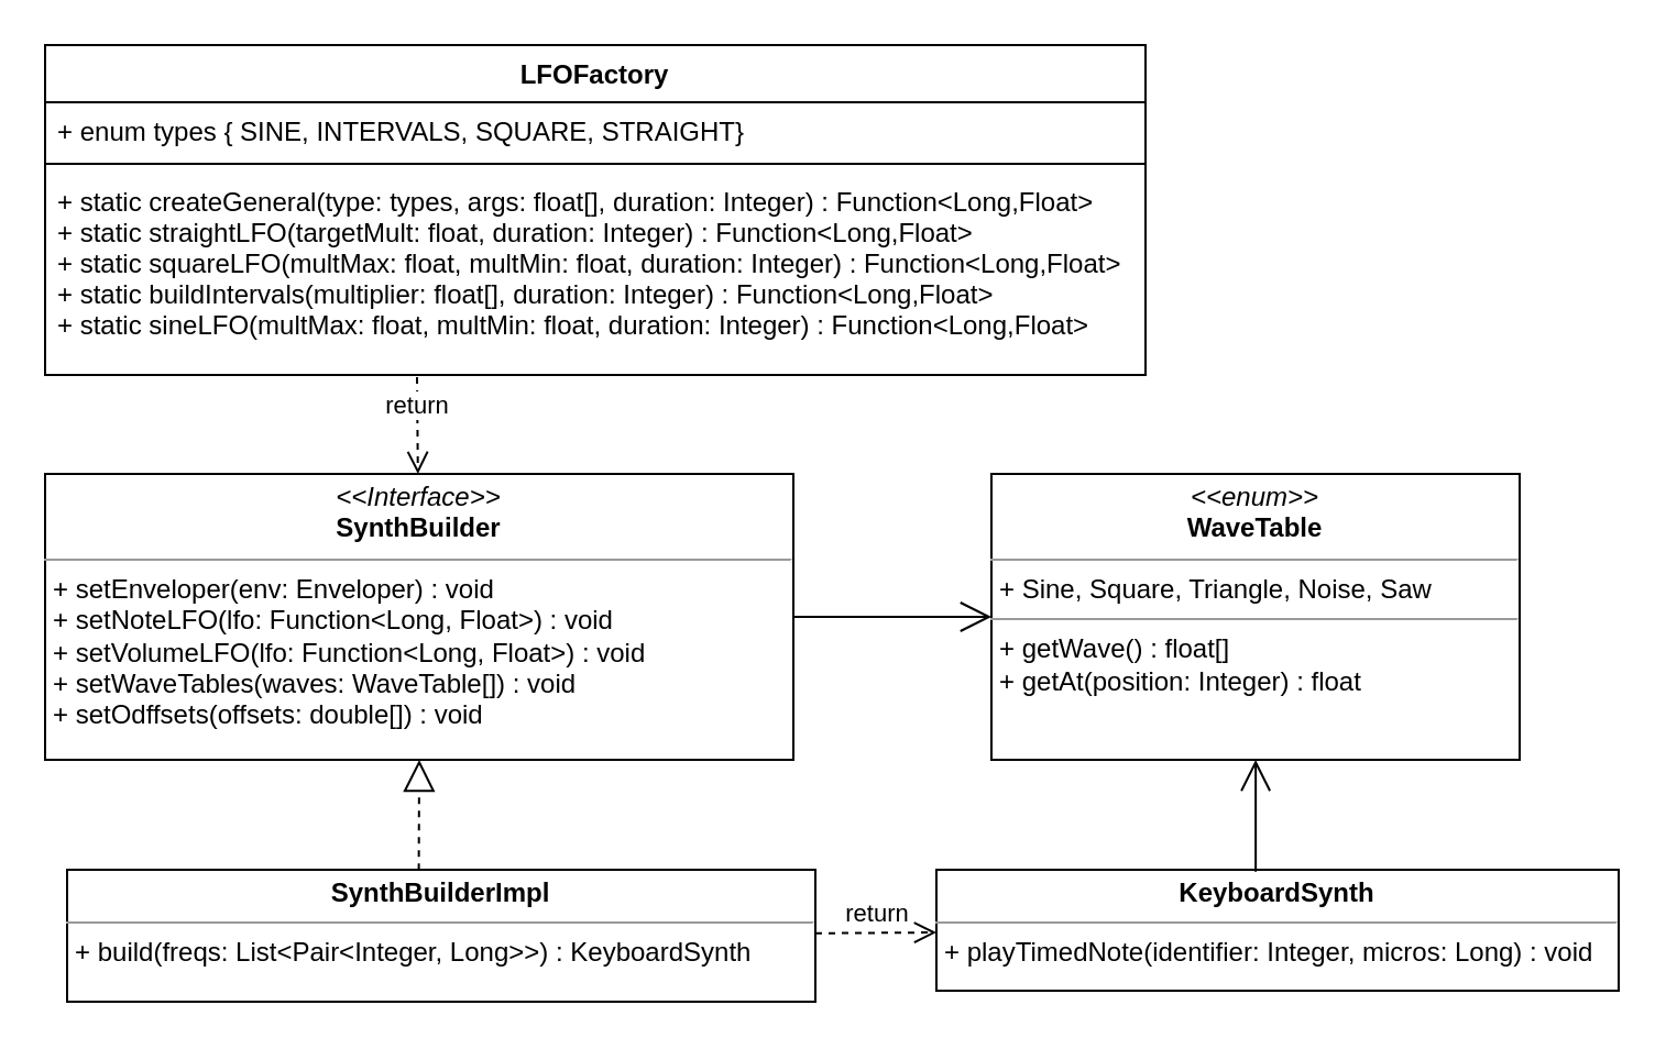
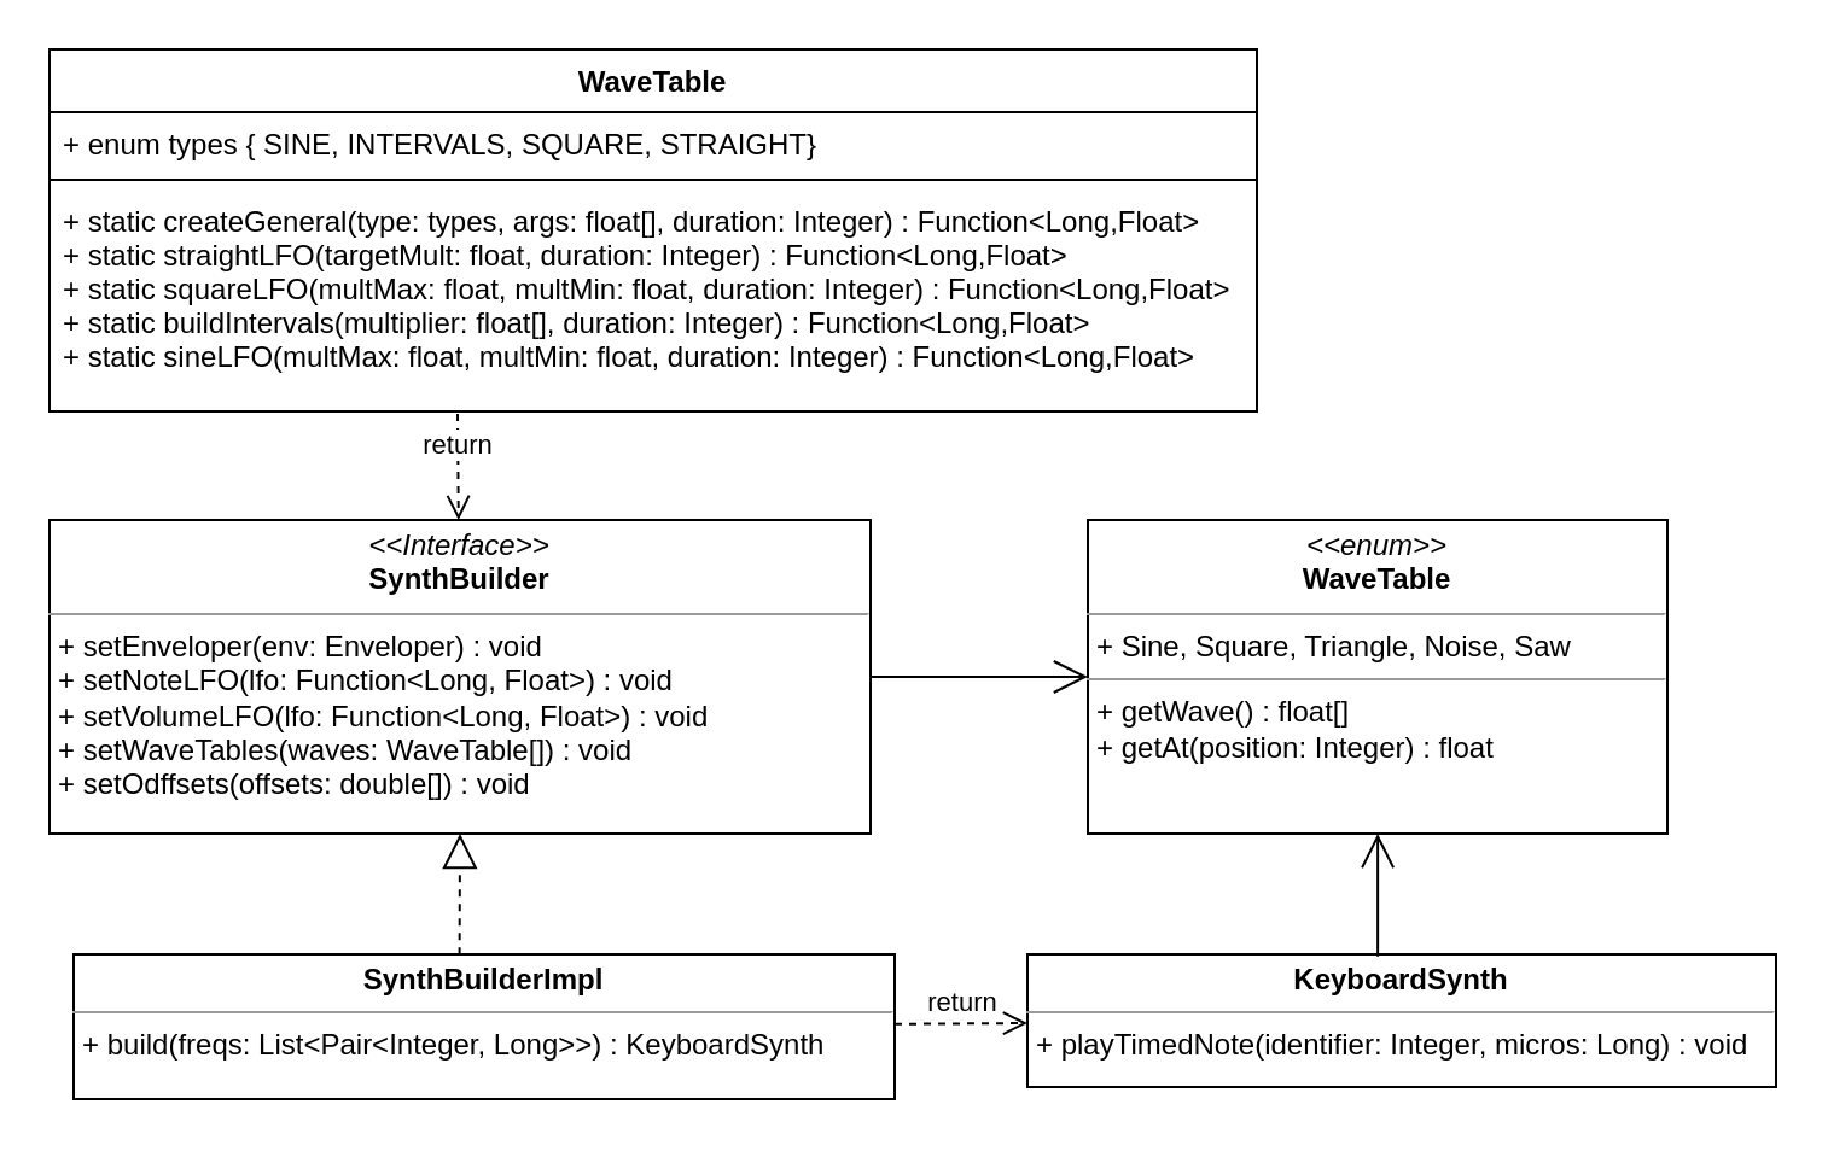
  <mxCell id="0" />
  <mxCell id="1" parent="0" />
  <mxCell id="2" value="&lt;p style=&quot;margin: 0px ; margin-top: 4px ; text-align: center&quot;&gt;&lt;i&gt;&amp;lt;&amp;lt;Interface&amp;gt;&amp;gt;&lt;/i&gt;&lt;br&gt;&lt;b&gt;SynthBuilder&lt;/b&gt;&lt;/p&gt;&lt;hr size=&quot;1&quot;&gt;&lt;p style=&quot;margin: 0px 0px 0px 4px&quot;&gt;+ setEnveloper(env: Enveloper) : void&lt;br&gt;&lt;/p&gt;&lt;p style=&quot;margin: 0px 0px 0px 4px&quot;&gt;+ setNoteLFO(lfo: Function&amp;lt;Long, Float&amp;gt;) : void&lt;/p&gt;&lt;p style=&quot;margin: 0px 0px 0px 4px&quot;&gt;+ setVolumeLFO(lfo: Function&amp;lt;Long, Float&amp;gt;) : void&lt;/p&gt;&lt;p style=&quot;margin: 0px 0px 0px 4px&quot;&gt;+ setWaveTables(waves: WaveTable[]) : void&lt;/p&gt;&lt;p style=&quot;margin: 0px 0px 0px 4px&quot;&gt;+ setOdffsets(offsets: double[]) : void&lt;/p&gt;" style="verticalAlign=top;align=left;overflow=fill;fontSize=12;fontFamily=Helvetica;html=1;" vertex="1" parent="1"><mxGeometry x="20" y="215" width="340" height="130" as="geometry" /></mxCell>
- <mxCell id="3" value="LFOFactory" style="swimlane;fontStyle=1;align=center;verticalAlign=top;childLayout=stackLayout;horizontal=1;startSize=26;horizontalStack=0;resizeParent=1;resizeParentMax=0;resizeLast=0;collapsible=1;marginBottom=0;" vertex="1" parent="1"><mxGeometry x="20" y="20" width="500" height="150" as="geometry" /></mxCell>
+ <mxCell id="3" value="WaveTable" style="swimlane;fontStyle=1;align=center;verticalAlign=top;childLayout=stackLayout;horizontal=1;startSize=26;horizontalStack=0;resizeParent=1;resizeParentMax=0;resizeLast=0;collapsible=1;marginBottom=0;" vertex="1" parent="1"><mxGeometry x="20" y="20" width="500" height="150" as="geometry" /></mxCell>
  <mxCell id="4" value="+ enum types { SINE, INTERVALS, SQUARE, STRAIGHT}" style="text;strokeColor=none;fillColor=none;align=left;verticalAlign=top;spacingLeft=4;spacingRight=4;overflow=hidden;rotatable=0;points=[[0,0.5],[1,0.5]];portConstraint=eastwest;" vertex="1" parent="3"><mxGeometry y="26" width="500" height="24" as="geometry" /></mxCell>
  <mxCell id="5" value="" style="line;strokeWidth=1;fillColor=none;align=left;verticalAlign=middle;spacingTop=-1;spacingLeft=3;spacingRight=3;rotatable=0;labelPosition=right;points=[];portConstraint=eastwest;" vertex="1" parent="3"><mxGeometry y="50" width="500" height="8" as="geometry" /></mxCell>
  <mxCell id="6" value="+ static createGeneral(type: types, args: float[], duration: Integer) : Function&lt;Long,Float&gt;&#10;+ static straightLFO(targetMult: float, duration: Integer) : Function&lt;Long,Float&gt;&#10;+ static squareLFO(multMax: float, multMin: float, duration: Integer) : Function&lt;Long,Float&gt;&#10;+ static buildIntervals(multiplier: float[], duration: Integer) : Function&lt;Long,Float&gt;&#10;+ static sineLFO(multMax: float, multMin: float, duration: Integer) : Function&lt;Long,Float&gt;" style="text;strokeColor=none;fillColor=none;align=left;verticalAlign=top;spacingLeft=4;spacingRight=4;overflow=hidden;rotatable=0;points=[[0,0.5],[1,0.5]];portConstraint=eastwest;" vertex="1" parent="3"><mxGeometry y="58" width="500" height="92" as="geometry" /></mxCell>
  <mxCell id="7" value="&lt;p style=&quot;margin: 0px ; margin-top: 4px ; text-align: center&quot;&gt;&lt;i&gt;&amp;lt;&amp;lt;enum&amp;gt;&amp;gt;&lt;/i&gt;&lt;br&gt;&lt;b&gt;WaveTable&lt;/b&gt;&lt;/p&gt;&lt;hr size=&quot;1&quot;&gt;&lt;p style=&quot;margin: 0px ; margin-left: 4px&quot;&gt;+ Sine, Square, Triangle, Noise, Saw&lt;/p&gt;&lt;hr size=&quot;1&quot;&gt;&lt;p style=&quot;margin: 0px ; margin-left: 4px&quot;&gt;+ getWave() : float[]&lt;/p&gt;&lt;p style=&quot;margin: 0px ; margin-left: 4px&quot;&gt;+ getAt(position: Integer) : float&lt;/p&gt;" style="verticalAlign=top;align=left;overflow=fill;fontSize=12;fontFamily=Helvetica;html=1;" vertex="1" parent="1"><mxGeometry x="450" y="215" width="240" height="130" as="geometry" /></mxCell>
  <mxCell id="8" value="&lt;p style=&quot;margin: 0px ; margin-top: 4px ; text-align: center&quot;&gt;&lt;b&gt;SynthBuilderImpl&lt;/b&gt;&lt;/p&gt;&lt;hr size=&quot;1&quot;&gt;&lt;p style=&quot;margin: 0px ; margin-left: 4px&quot;&gt;+ build(freqs: List&amp;lt;Pair&amp;lt;Integer, Long&amp;gt;&amp;gt;) : KeyboardSynth&lt;/p&gt;" style="verticalAlign=top;align=left;overflow=fill;fontSize=12;fontFamily=Helvetica;html=1;" vertex="1" parent="1"><mxGeometry x="30" y="395" width="340" height="60" as="geometry" /></mxCell>
  <mxCell id="9" value="&lt;p style=&quot;margin: 0px ; margin-top: 4px ; text-align: center&quot;&gt;&lt;b&gt;KeyboardSynth&lt;/b&gt;&lt;/p&gt;&lt;hr size=&quot;1&quot;&gt;&lt;p style=&quot;margin: 0px ; margin-left: 4px&quot;&gt;+ playTimedNote(identifier: Integer, micros: Long) : void&lt;/p&gt;" style="verticalAlign=top;align=left;overflow=fill;fontSize=12;fontFamily=Helvetica;html=1;" vertex="1" parent="1"><mxGeometry x="425" y="395" width="310" height="55" as="geometry" /></mxCell>
  <mxCell id="10" value="return" style="html=1;verticalAlign=bottom;endArrow=open;dashed=1;endSize=8;" edge="1" parent="1" source="8" target="9"><mxGeometry relative="1" as="geometry"><mxPoint x="1041" y="855" as="sourcePoint" /><mxPoint x="961" y="855" as="targetPoint" /></mxGeometry></mxCell>
  <mxCell id="11" value="" style="endArrow=block;dashed=1;endFill=0;endSize=12;html=1;entryX=0.5;entryY=1;entryDx=0;entryDy=0;exitX=0.47;exitY=0.002;exitDx=0;exitDy=0;exitPerimeter=0;" edge="1" parent="1" source="8" target="2"><mxGeometry width="160" relative="1" as="geometry"><mxPoint x="180" y="475" as="sourcePoint" /><mxPoint x="189" y="505" as="targetPoint" /></mxGeometry></mxCell>
  <mxCell id="12" value="" style="endArrow=open;endFill=1;endSize=12;html=1;exitX=0.468;exitY=0.015;exitDx=0;exitDy=0;exitPerimeter=0;" edge="1" parent="1" source="9" target="7"><mxGeometry width="160" relative="1" as="geometry"><mxPoint x="420" y="665" as="sourcePoint" /><mxPoint x="580" y="505" as="targetPoint" /></mxGeometry></mxCell>
  <mxCell id="13" value="" style="endArrow=open;endFill=1;endSize=12;html=1;exitX=1;exitY=0.5;exitDx=0;exitDy=0;" edge="1" parent="1" source="2" target="7"><mxGeometry width="160" relative="1" as="geometry"><mxPoint x="340" y="375" as="sourcePoint" /><mxPoint x="500" y="375" as="targetPoint" /></mxGeometry></mxCell>
  <mxCell id="14" value="return" style="html=1;verticalAlign=bottom;endArrow=open;dashed=1;endSize=8;exitX=0.338;exitY=1.011;exitDx=0;exitDy=0;exitPerimeter=0;" edge="1" parent="1" source="6" target="2"><mxGeometry relative="1" as="geometry"><mxPoint x="-90" y="200" as="sourcePoint" /><mxPoint x="-170" y="200" as="targetPoint" /></mxGeometry></mxCell>
